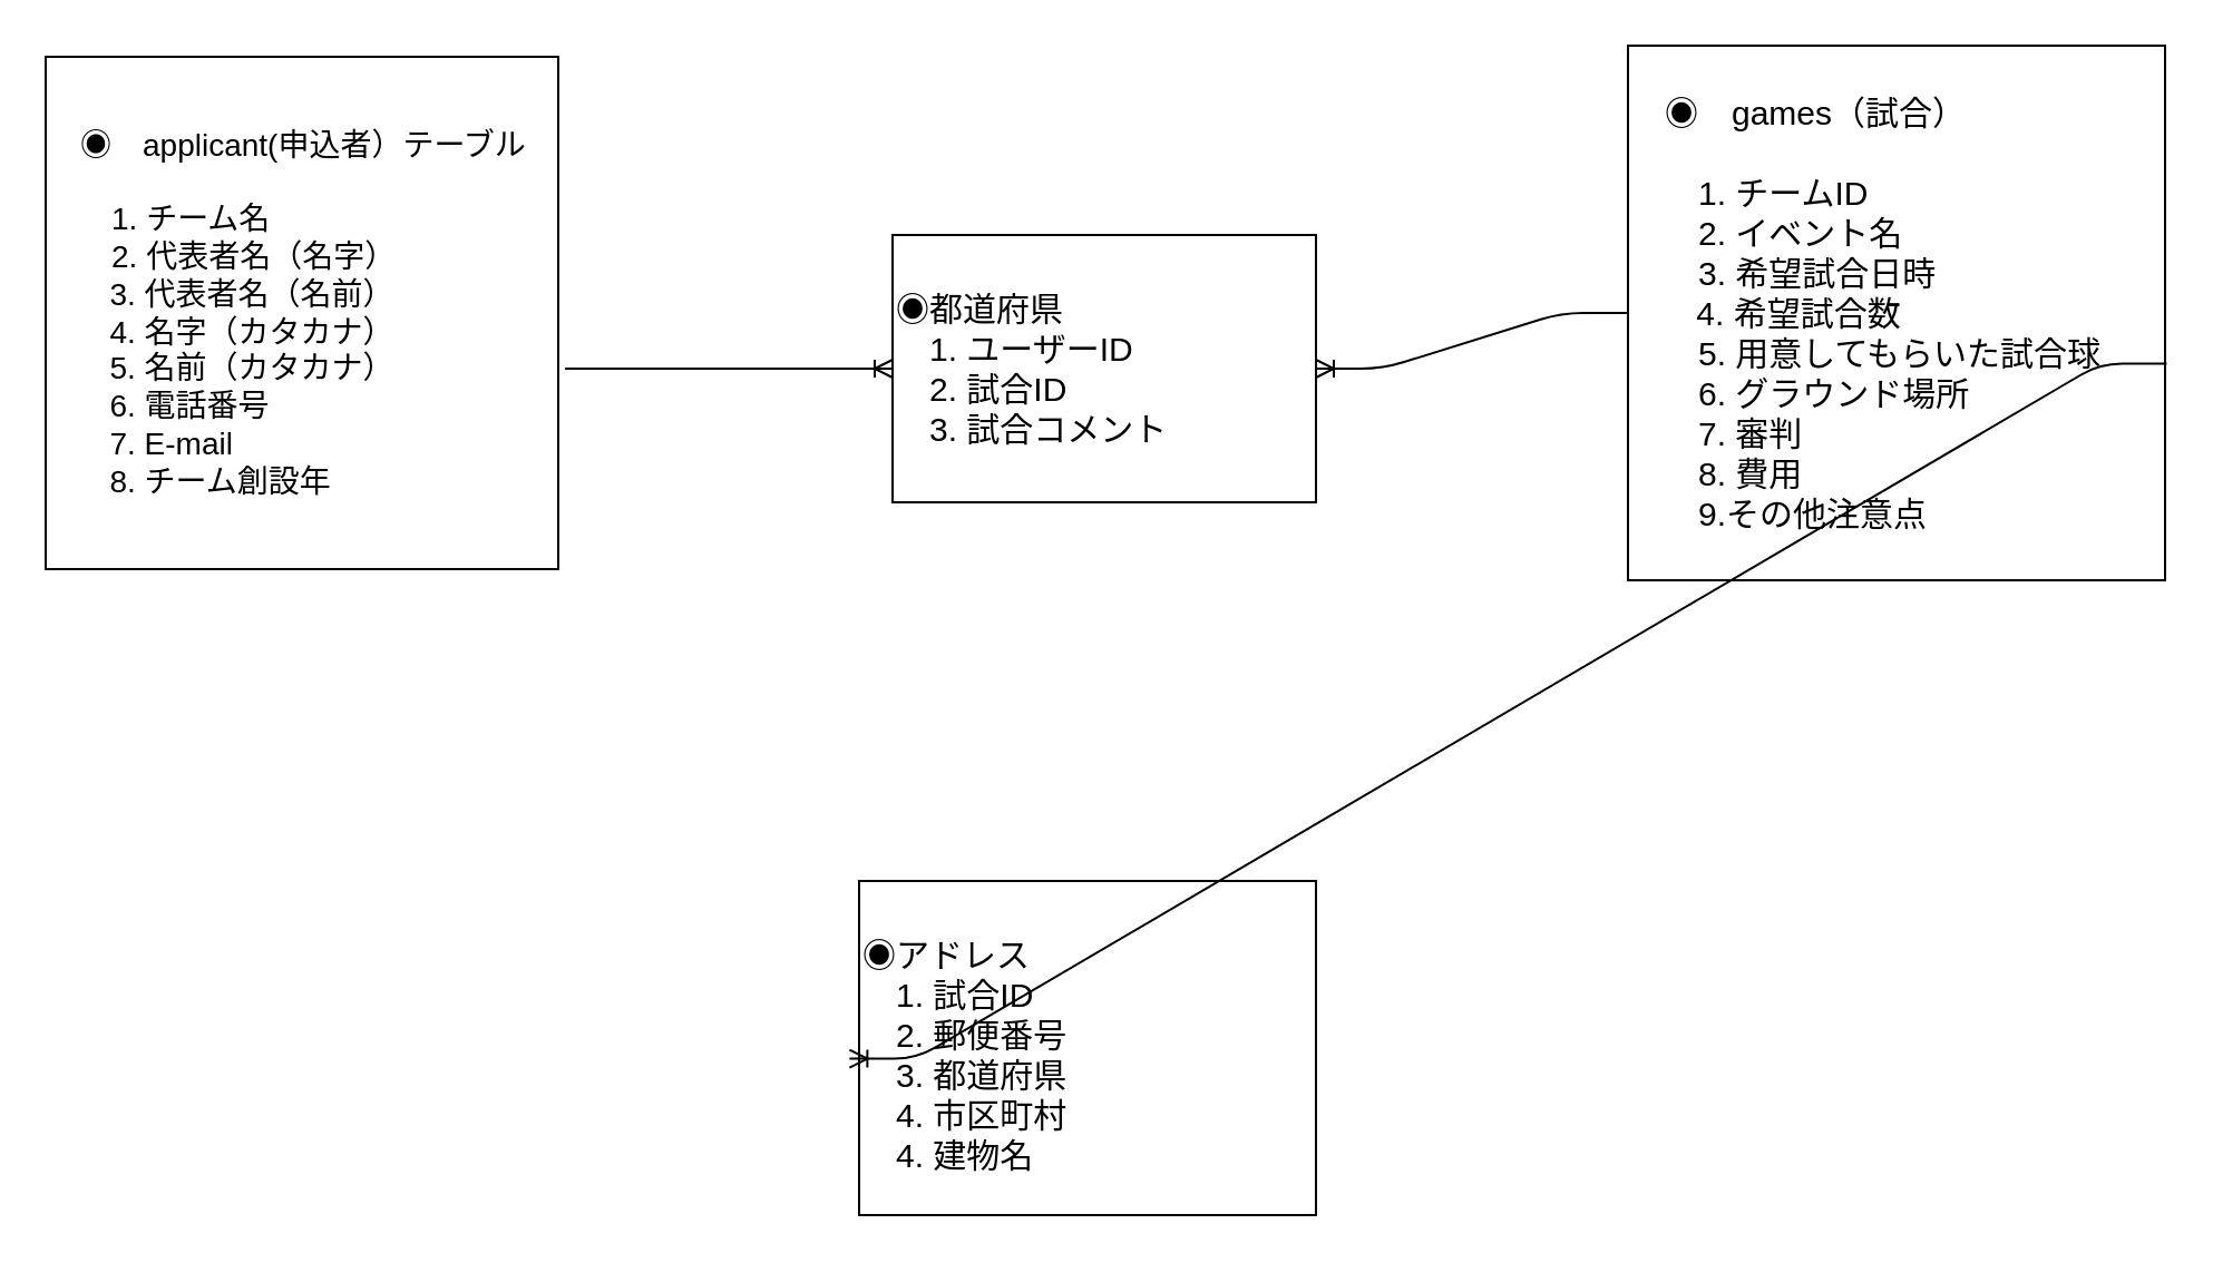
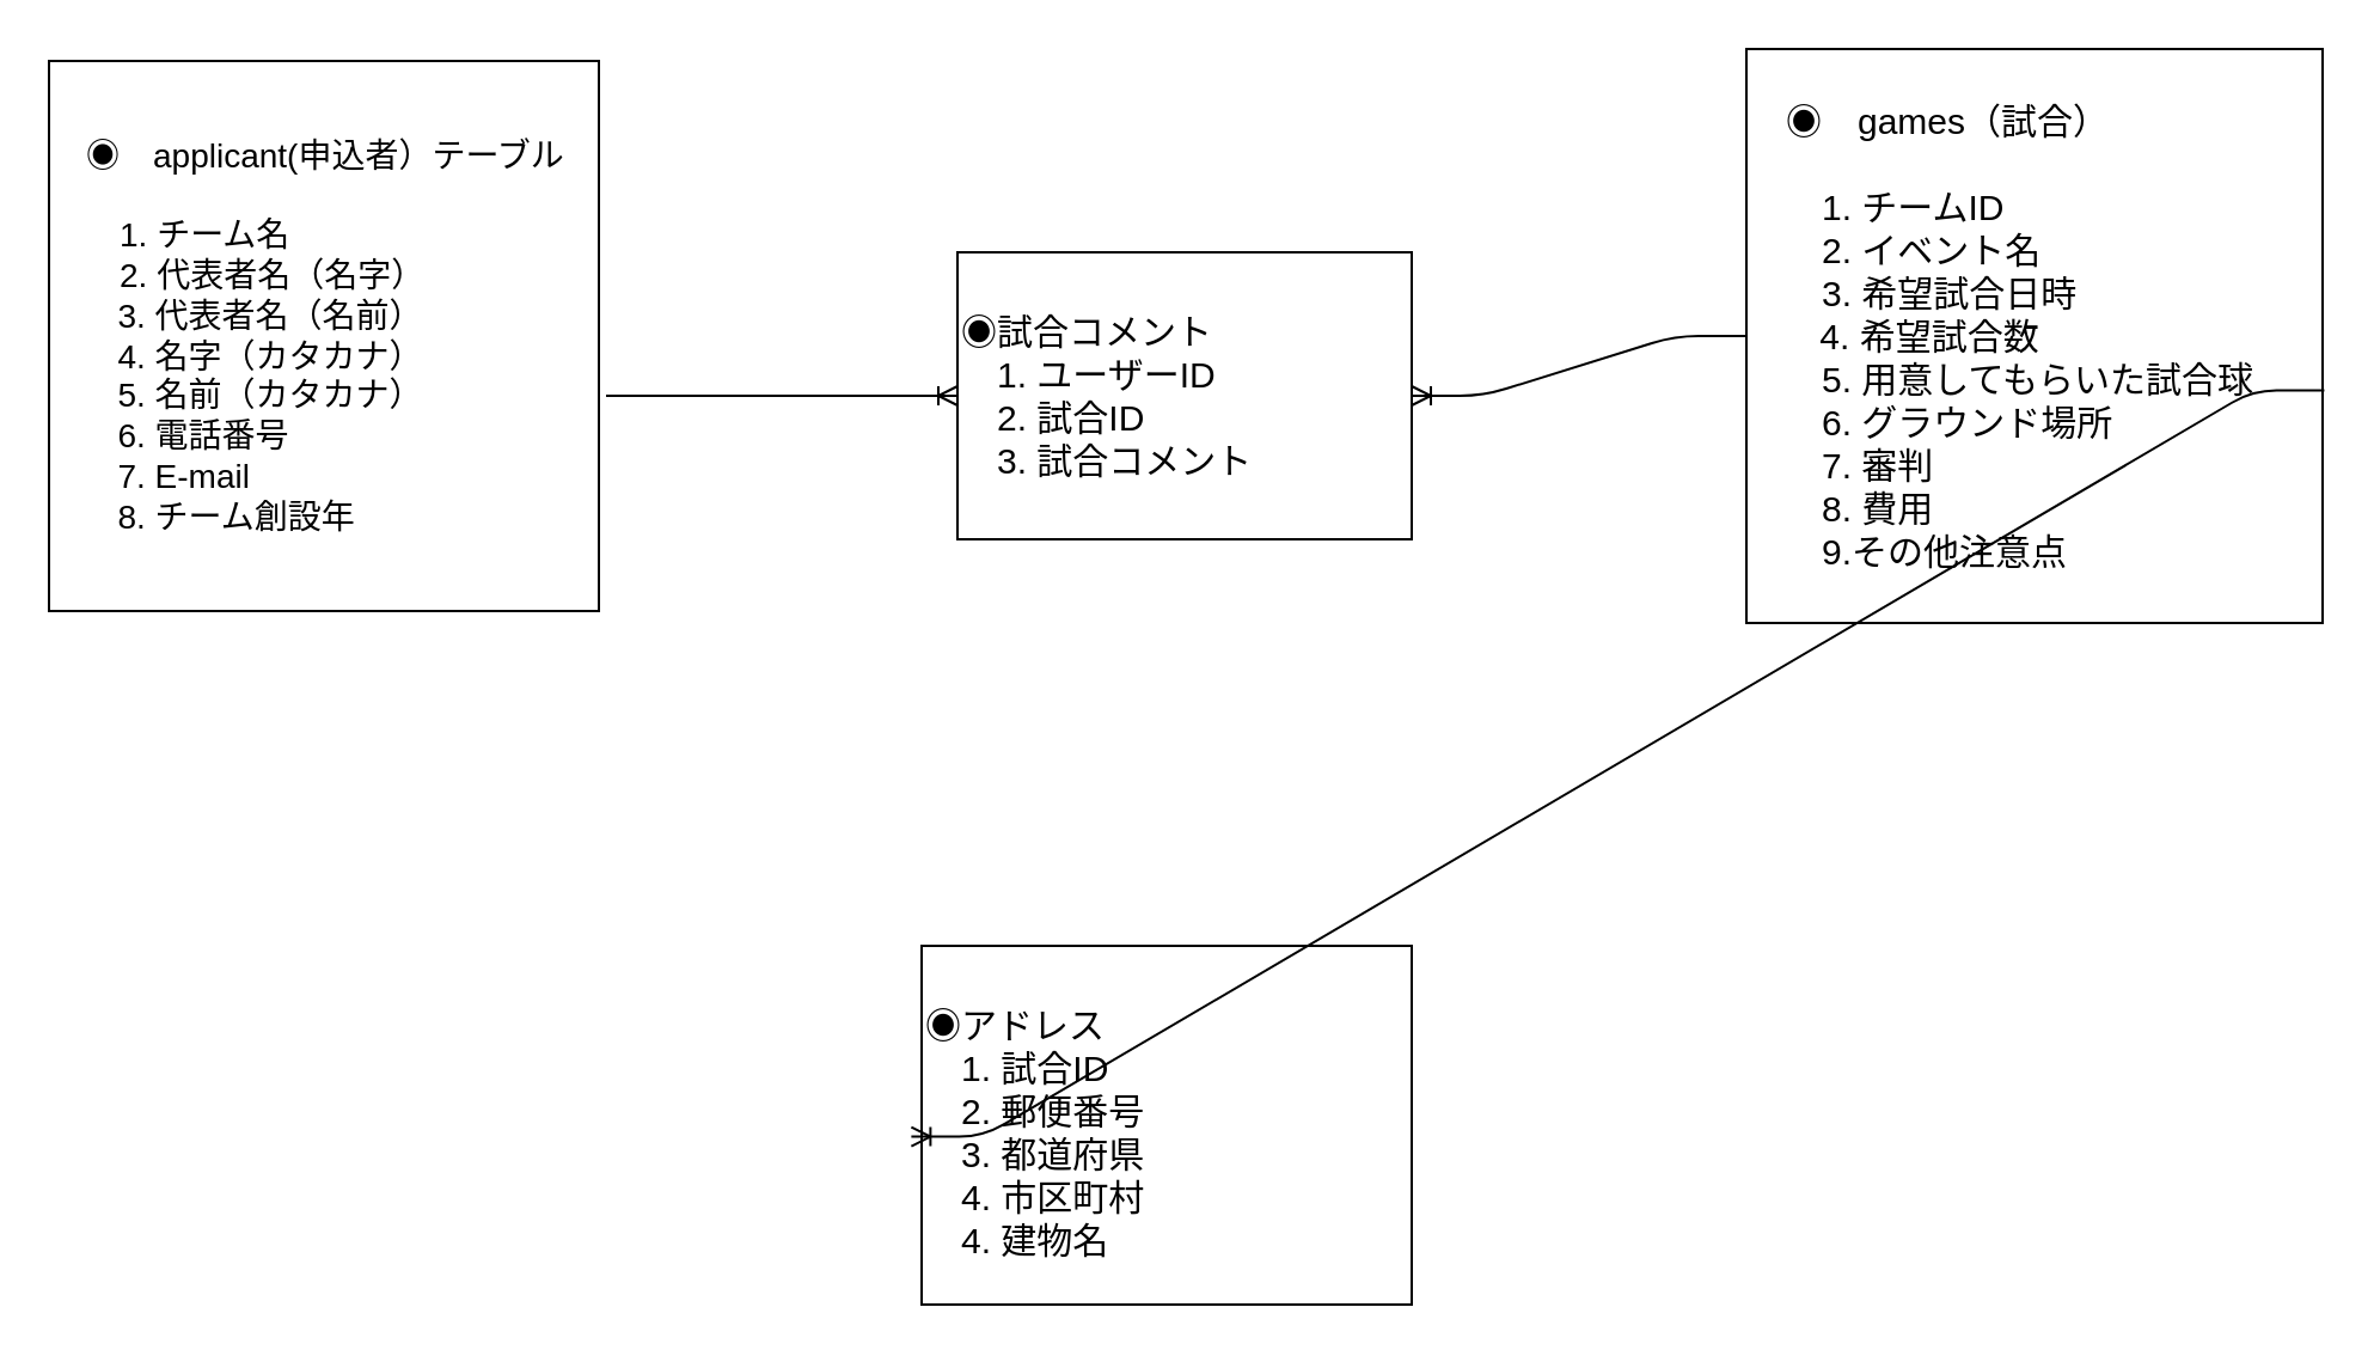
  <mxCell id="0" />
  <mxCell id="1" parent="0" />
  <mxCell id="2" value="" style="edgeStyle=entityRelationEdgeStyle;fontSize=12;html=1;endArrow=ERoneToMany;" edge="1" parent="1" source="4" target="5"><mxGeometry width="100" height="100" relative="1" as="geometry"><mxPoint x="680" y="155" as="sourcePoint" /><mxPoint x="500" y="245" as="targetPoint" /></mxGeometry></mxCell>
  <mxCell id="3" value="　◉　applicant(申込者）テーブル&lt;br style=&quot;font-size: 14px;&quot;&gt;　　&lt;br style=&quot;font-size: 14px;&quot;&gt;　　1. チーム名&lt;br style=&quot;font-size: 14px;&quot;&gt;　　2. 代表者名（名字）&lt;br style=&quot;font-size: 14px;&quot;&gt;&amp;nbsp; &amp;nbsp; &amp;nbsp; &amp;nbsp;3. 代表者名（名前）&lt;br style=&quot;font-size: 14px;&quot;&gt;&amp;nbsp; &amp;nbsp; &amp;nbsp; &amp;nbsp;4. 名字（カタカナ）&lt;br style=&quot;font-size: 14px;&quot;&gt;&amp;nbsp; &amp;nbsp; &amp;nbsp; &amp;nbsp;5. 名前（カタカナ）&lt;br style=&quot;font-size: 14px;&quot;&gt;&amp;nbsp; &amp;nbsp; &amp;nbsp; &amp;nbsp;6. 電話番号&lt;br style=&quot;font-size: 14px;&quot;&gt;&amp;nbsp; &amp;nbsp; &amp;nbsp; &amp;nbsp;7. E-mail&lt;br style=&quot;font-size: 14px;&quot;&gt;&amp;nbsp; &amp;nbsp; &amp;nbsp; &amp;nbsp;8. チーム創設年" style="whiteSpace=wrap;html=1;aspect=fixed;align=left;labelPosition=center;verticalLabelPosition=middle;verticalAlign=middle;fontSize=14;" vertex="1" parent="1"><mxGeometry x="20" y="25" width="230" height="230" as="geometry" /></mxCell>
  <mxCell id="4" value="　◉　games（試合）&lt;br&gt;　　&lt;br&gt;　　1. チームID&lt;br&gt;　　2. イベント名&lt;br&gt;　　3. 希望試合日時&lt;br&gt;&amp;nbsp; &amp;nbsp; &amp;nbsp; &amp;nbsp;4. 希望試合数&lt;br&gt;　　5. 用意してもらいた試合球&lt;br&gt;　　6. グラウンド場所&lt;br&gt;　　7. 審判&lt;br&gt;　　8. 費用&lt;br&gt;　　9.その他注意点" style="whiteSpace=wrap;html=1;aspect=fixed;fontSize=15;align=left;" vertex="1" parent="1"><mxGeometry x="730" y="20" width="241" height="240" as="geometry" /></mxCell>
- <mxCell id="5" value="　&lt;br&gt;◉都道府県&lt;br&gt;　1. ユーザーID&lt;br&gt;　2. 試合ID&lt;br&gt;　3. 試合コメント" style="verticalLabelPosition=middle;verticalAlign=top;html=1;shape=mxgraph.basic.rect;fillColor2=none;strokeWidth=1;size=20;indent=5;shadow=0;fontSize=15;align=left;labelPosition=center;" vertex="1" parent="1"><mxGeometry x="400" y="105" width="190" height="120" as="geometry" /></mxCell>
+ <mxCell id="5" value="　&lt;br&gt;◉試合コメント&lt;br&gt;　1. ユーザーID&lt;br&gt;　2. 試合ID&lt;br&gt;　3. 試合コメント" style="verticalLabelPosition=middle;verticalAlign=top;html=1;shape=mxgraph.basic.rect;fillColor2=none;strokeWidth=1;size=20;indent=5;shadow=0;fontSize=15;align=left;labelPosition=center;" vertex="1" parent="1"><mxGeometry x="400" y="105" width="190" height="120" as="geometry" /></mxCell>
  <mxCell id="6" value="" style="edgeStyle=entityRelationEdgeStyle;fontSize=12;html=1;endArrow=ERoneToMany;" edge="1" parent="1"><mxGeometry width="100" height="100" relative="1" as="geometry"><mxPoint x="253" y="165" as="sourcePoint" /><mxPoint x="400" y="165" as="targetPoint" /></mxGeometry></mxCell>
  <mxCell id="7" value="&lt;br&gt;◉アドレス&lt;br&gt;　1. 試合ID&lt;br&gt;　2. 郵便番号&lt;br&gt;　3. 都道府県&lt;br&gt;　4. 市区町村&lt;br&gt;　4. 建物名" style="verticalLabelPosition=middle;verticalAlign=top;html=1;shape=mxgraph.basic.rect;fillColor2=none;strokeWidth=1;size=20;indent=5;shadow=0;fontSize=15;align=left;labelPosition=center;" vertex="1" parent="1"><mxGeometry x="385" y="395" width="205" height="150" as="geometry" /></mxCell>
  <mxCell id="8" value="" style="edgeStyle=entityRelationEdgeStyle;fontSize=12;html=1;endArrow=ERoneToMany;entryX=-0.021;entryY=0.532;entryDx=0;entryDy=0;entryPerimeter=0;exitX=1.003;exitY=0.595;exitDx=0;exitDy=0;exitPerimeter=0;" edge="1" parent="1" source="4" target="7"><mxGeometry width="100" height="100" relative="1" as="geometry"><mxPoint x="900" y="275" as="sourcePoint" /><mxPoint x="790" y="355" as="targetPoint" /></mxGeometry></mxCell>
